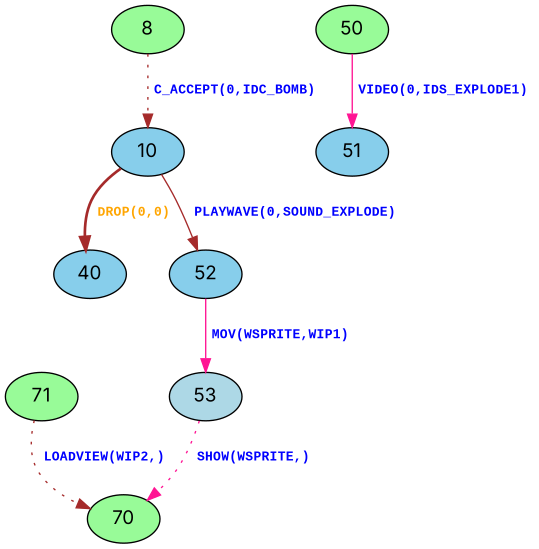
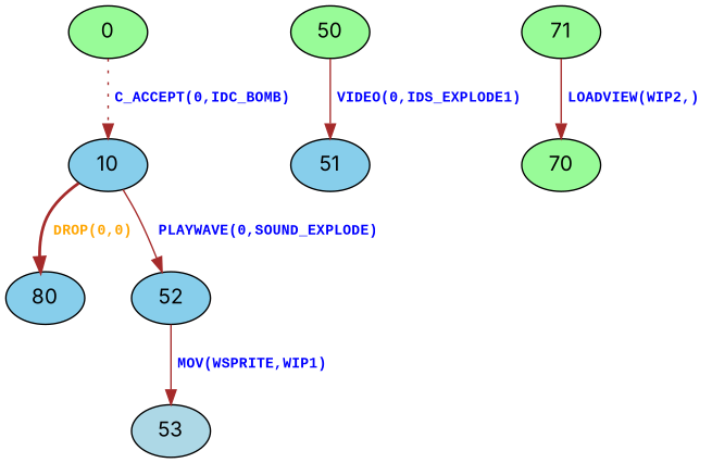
  digraph {
    fontname=Inter
    node [fillcolor=skyblue fontname=Inter shape=oval style=filled]
    edge [color=brown fontcolor=blue fontname=Inter style=solid]
    10
-   0 [fillcolor=palegreen label=8]
-   40
+   0 [fillcolor=palegreen]
+   40 [label=80]
    52
    51
    50 [fillcolor=palegreen]
    53 [fillcolor=lightblue]
    70 [fillcolor=palegreen]
    71 [fillcolor=palegreen]
    10 -> 40 [fontcolor=orange label=< <table border="0"><tr><td><font face="Courier New" point-size="10"><b>DROP(0,0)<br align="left"/></b></font></td></tr> </table>> style=bold]
    10 -> 52 [label=< <table border="0"><tr><td><font face="Courier New" point-size="10"><b>PLAYWAVE(0,SOUND_EXPLODE)<br align="left"/></b></font></td></tr> </table>>]
    0 -> 10 [label=< <table border="0"><tr><td><font face="Courier New" point-size="10"><b>C_ACCEPT(0,IDC_BOMB)<br align="left"/></b></font></td></tr> </table>> style=dotted]
-   52 -> 53 [color=deeppink label=< <table border="0"><tr><td><font face="Courier New" point-size="10"><b>MOV(WSPRITE,WIP1)<br align="left"/></b></font></td></tr> </table>>]
-   50 -> 51 [color=deeppink label=< <table border="0"><tr><td><font face="Courier New" point-size="10"><b>VIDEO(0,IDS_EXPLODE1)<br align="left"/></b></font></td></tr> </table>>]
-   53 -> 70 [color=deeppink label=< <table border="0"><tr><td><font face="Courier New" point-size="10"><b>SHOW(WSPRITE,)<br align="left"/></b></font></td></tr> </table>> style=dotted]
-   71 -> 70 [label=< <table border="0"><tr><td><font face="Courier New" point-size="10"><b>LOADVIEW(WIP2,)<br align="left"/></b></font></td></tr> </table>> style=dotted]
+   52 -> 53 [label=< <table border="0"><tr><td><font face="Courier New" point-size="10"><b>MOV(WSPRITE,WIP1)<br align="left"/></b></font></td></tr> </table>>]
+   50 -> 51 [label=< <table border="0"><tr><td><font face="Courier New" point-size="10"><b>VIDEO(0,IDS_EXPLODE1)<br align="left"/></b></font></td></tr> </table>>]
+   71 -> 70 [label=< <table border="0"><tr><td><font face="Courier New" point-size="10"><b>LOADVIEW(WIP2,)<br align="left"/></b></font></td></tr> </table>>]
  }
